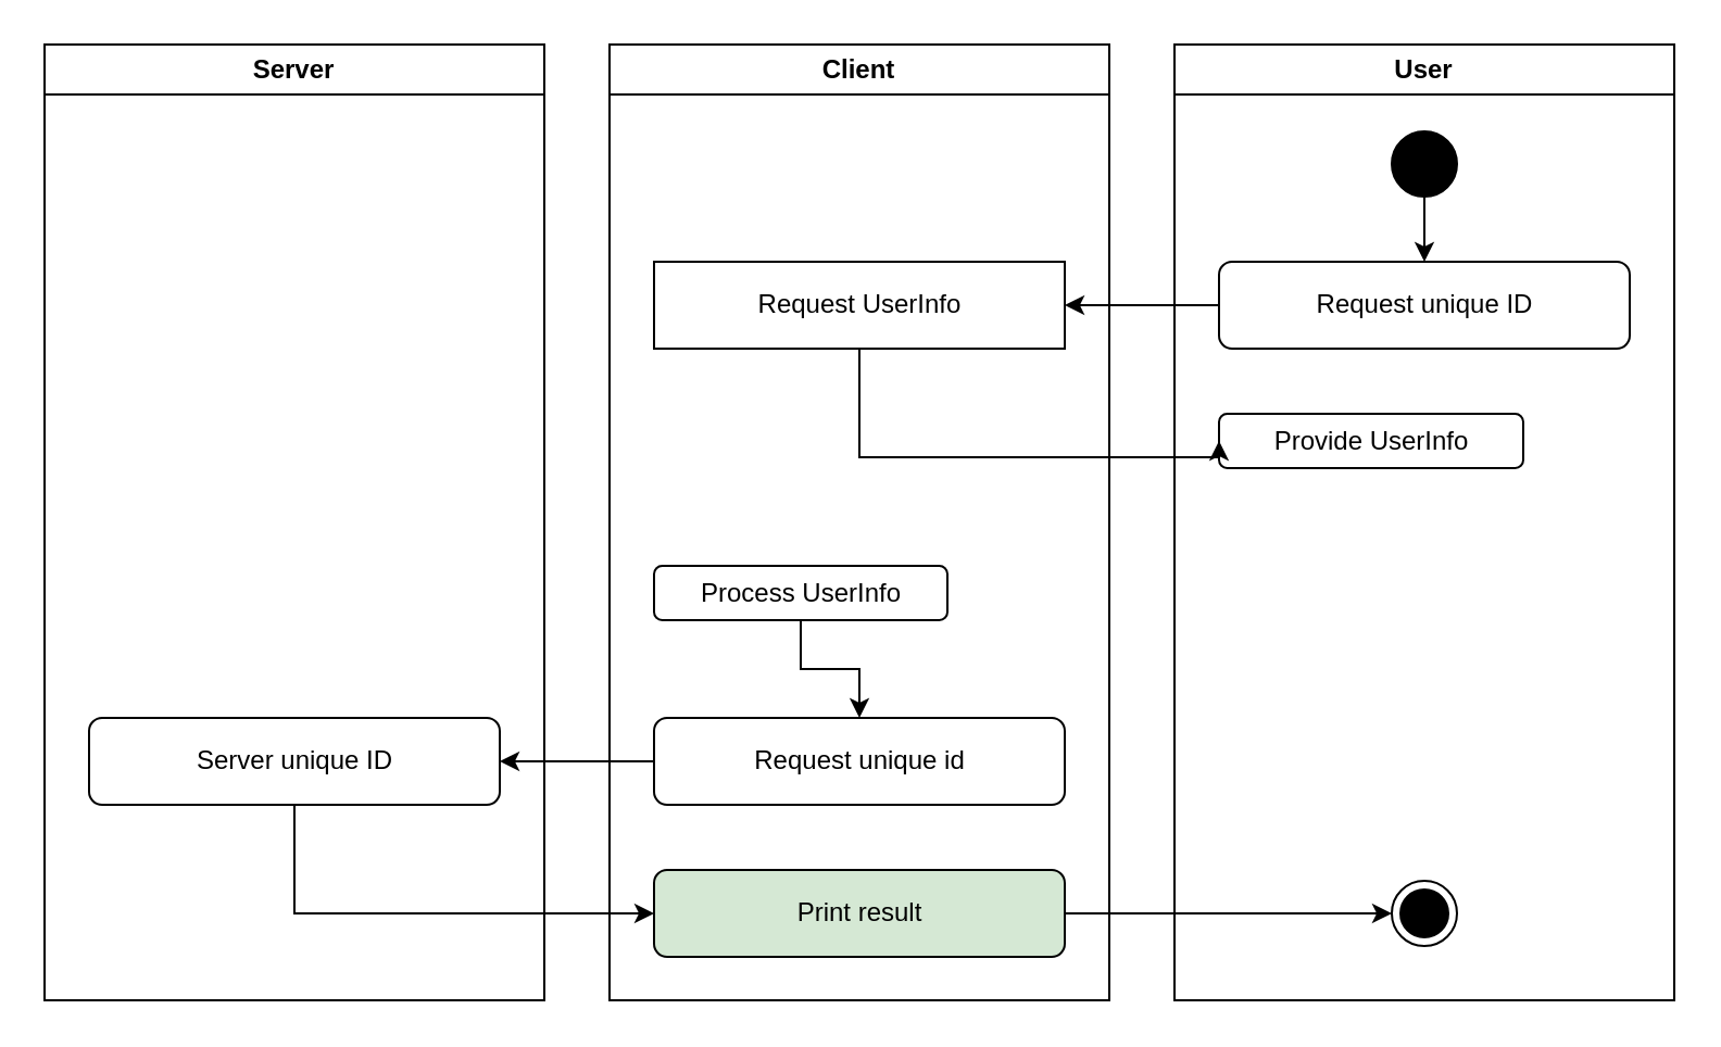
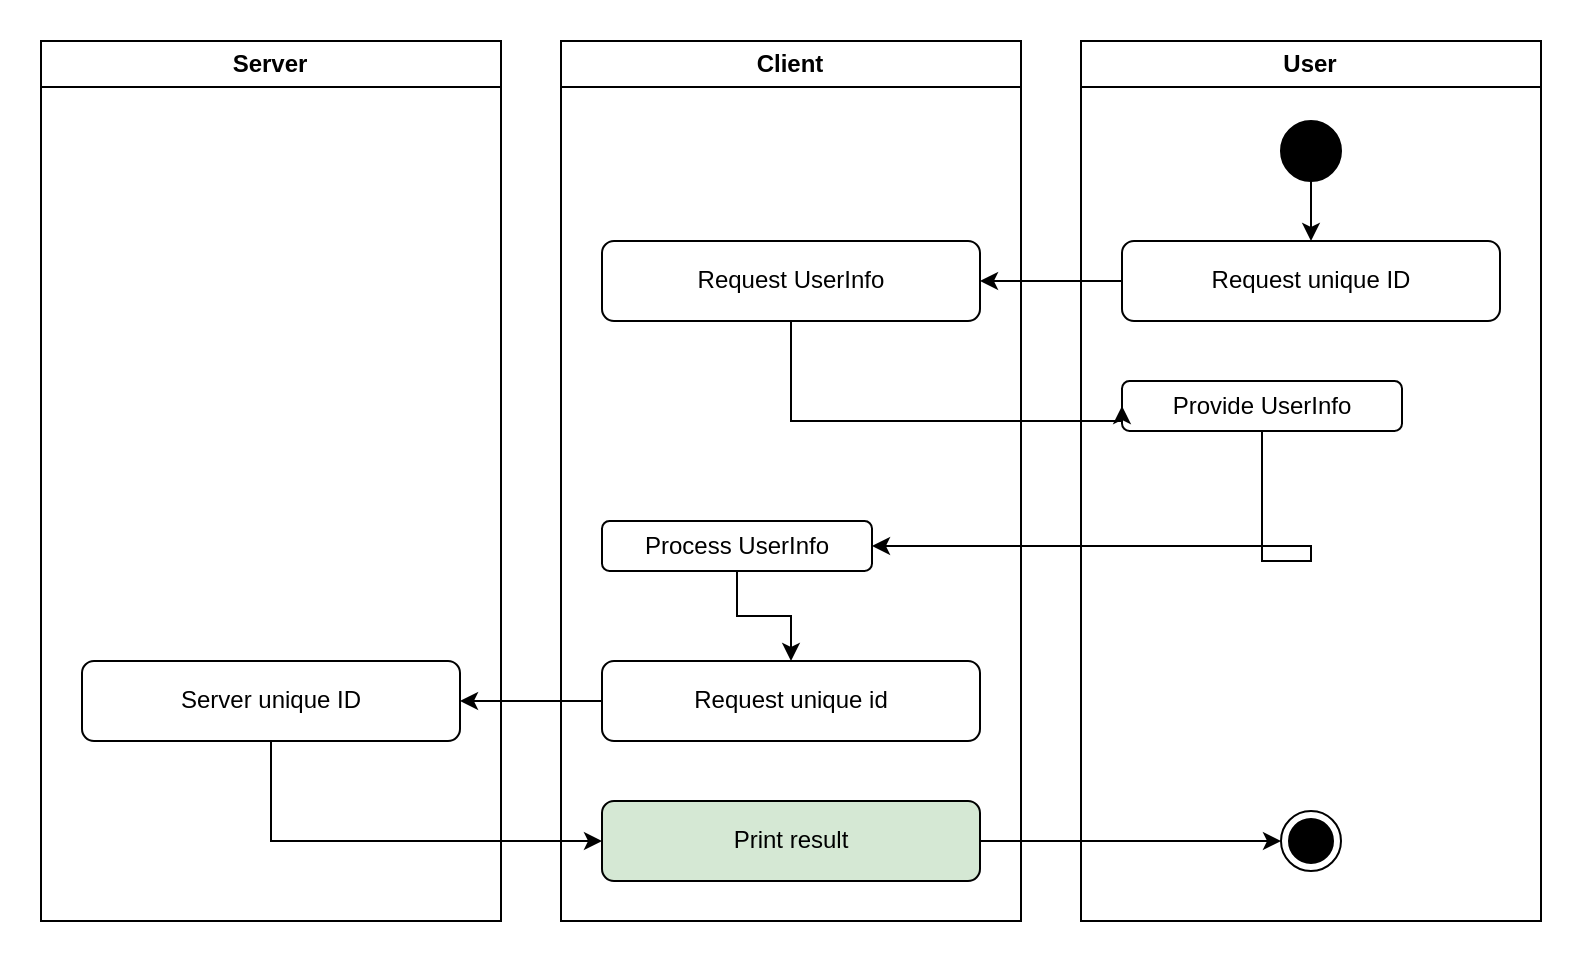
  <mxCell id="0" />
  <mxCell id="1" parent="0" />
  <mxCell id="2" value="Server" style="swimlane;whiteSpace=wrap;html=1;" parent="1" vertex="1"><mxGeometry x="20" y="20" width="230" height="440" as="geometry" /></mxCell>
  <mxCell id="3" value="Server unique ID" style="rounded=1;whiteSpace=wrap;html=1;" parent="2" vertex="1"><mxGeometry x="20.5" y="310" width="189" height="40" as="geometry" /></mxCell>
  <mxCell id="4" value="Client" style="swimlane;whiteSpace=wrap;html=1;" parent="1" vertex="1"><mxGeometry x="280" y="20" width="230" height="440" as="geometry" /></mxCell>
- <mxCell id="5" value="Request UserInfo" style="whiteSpace=wrap;html=1;rounded=0;" parent="4" vertex="1"><mxGeometry x="20.5" y="100" width="189" height="40" as="geometry" /></mxCell>
+ <mxCell id="5" value="Request UserInfo" style="rounded=1;whiteSpace=wrap;html=1;" parent="4" vertex="1"><mxGeometry x="20.5" y="100" width="189" height="40" as="geometry" /></mxCell>
  <mxCell id="6" style="edgeStyle=orthogonalEdgeStyle;rounded=0;orthogonalLoop=1;jettySize=auto;html=1;entryX=0.5;entryY=0;entryDx=0;entryDy=0;" parent="4" source="7" target="8" edge="1"><mxGeometry relative="1" as="geometry" /></mxCell>
  <mxCell id="7" value="Process UserInfo" style="rounded=1;whiteSpace=wrap;html=1;" parent="4" vertex="1"><mxGeometry x="20.5" y="240" width="135" height="25" as="geometry" /></mxCell>
  <mxCell id="8" value="Request unique id" style="rounded=1;whiteSpace=wrap;html=1;" parent="4" vertex="1"><mxGeometry x="20.5" y="310" width="189" height="40" as="geometry" /></mxCell>
  <mxCell id="9" value="Print result" style="rounded=1;whiteSpace=wrap;html=1;fillColor=#d5e8d4;" parent="4" vertex="1"><mxGeometry x="20.5" y="380" width="189" height="40" as="geometry" /></mxCell>
  <mxCell id="10" value="User" style="swimlane;whiteSpace=wrap;html=1;" parent="1" vertex="1"><mxGeometry x="540" y="20" width="230" height="440" as="geometry" /></mxCell>
  <mxCell id="11" value="Request unique ID" style="rounded=1;whiteSpace=wrap;html=1;" parent="10" vertex="1"><mxGeometry x="20.5" y="100" width="189" height="40" as="geometry" /></mxCell>
  <mxCell id="12" style="edgeStyle=orthogonalEdgeStyle;rounded=0;orthogonalLoop=1;jettySize=auto;html=1;entryX=0.5;entryY=0;entryDx=0;entryDy=0;" parent="10" source="13" target="11" edge="1"><mxGeometry relative="1" as="geometry" /></mxCell>
  <mxCell id="13" value="" style="ellipse;whiteSpace=wrap;html=1;aspect=fixed;fillColor=#000000;" parent="10" vertex="1"><mxGeometry x="100" y="40" width="30" height="30" as="geometry" /></mxCell>
  <mxCell id="14" value="Provide UserInfo" style="rounded=1;whiteSpace=wrap;html=1;" parent="10" vertex="1"><mxGeometry x="20.5" y="170" width="140" height="25" as="geometry" /></mxCell>
  <mxCell id="15" value="" style="ellipse;html=1;shape=endState;fillColor=strokeColor;" vertex="1" parent="10"><mxGeometry x="100" y="385" width="30" height="30" as="geometry" /></mxCell>
  <mxCell id="16" style="edgeStyle=orthogonalEdgeStyle;rounded=0;orthogonalLoop=1;jettySize=auto;html=1;entryX=1;entryY=0.5;entryDx=0;entryDy=0;" parent="1" source="11" target="5" edge="1"><mxGeometry relative="1" as="geometry" /></mxCell>
  <mxCell id="17" style="edgeStyle=orthogonalEdgeStyle;rounded=0;orthogonalLoop=1;jettySize=auto;html=1;entryX=0;entryY=0.5;entryDx=0;entryDy=0;" parent="1" source="5" target="14" edge="1"><mxGeometry relative="1" as="geometry"><Array as="points"><mxPoint x="395" y="210" /></Array></mxGeometry></mxCell>
+ <mxCell id="18" style="edgeStyle=orthogonalEdgeStyle;rounded=0;orthogonalLoop=1;jettySize=auto;html=1;entryX=1;entryY=0.5;entryDx=0;entryDy=0;exitX=0.5;exitY=1;exitDx=0;exitDy=0;" parent="1" source="14" target="7" edge="1"><mxGeometry relative="1" as="geometry"><Array as="points"><mxPoint x="655" y="280" /></Array></mxGeometry></mxCell>
  <mxCell id="19" style="edgeStyle=orthogonalEdgeStyle;rounded=0;orthogonalLoop=1;jettySize=auto;html=1;entryX=1;entryY=0.5;entryDx=0;entryDy=0;" parent="1" source="8" target="3" edge="1"><mxGeometry relative="1" as="geometry" /></mxCell>
  <mxCell id="20" style="edgeStyle=orthogonalEdgeStyle;rounded=0;orthogonalLoop=1;jettySize=auto;html=1;entryX=0;entryY=0.5;entryDx=0;entryDy=0;exitX=0.5;exitY=1;exitDx=0;exitDy=0;" parent="1" source="3" target="9" edge="1"><mxGeometry relative="1" as="geometry"><Array as="points"><mxPoint x="135" y="420" /></Array></mxGeometry></mxCell>
  <mxCell id="21" style="edgeStyle=orthogonalEdgeStyle;rounded=0;orthogonalLoop=1;jettySize=auto;html=1;" edge="1" parent="1" source="9" target="15"><mxGeometry relative="1" as="geometry" /></mxCell>
